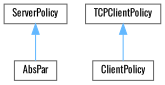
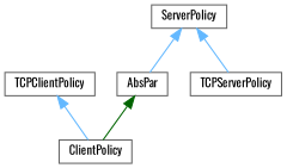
  digraph {
    fontname=Oswald
    rankdir=TB
    node [color=grey40 fillcolor=white fontname=Oswald fontsize=10 shape=box style=filled]
    edge [color=steelblue1 dir=back fontname=Oswald fontsize=10 labelfontname=Helvetica labelfontsize=10 style=solid]
    n1 [height=0.2 label=AbsPar width=0.4]
    n2 [height=0.2 label=ClientPolicy width=0.4]
    n3 [height=0.2 label=ServerPolicy width=0.4]
+   n4 [height=0.2 label=TCPServerPolicy width=0.4]
    n5 [height=0.2 label=TCPClientPolicy width=0.4]
+   n1 -> n2 [color=darkgreen]
    n3 -> n1
+   n3 -> n4
    n5 -> n2
  }
